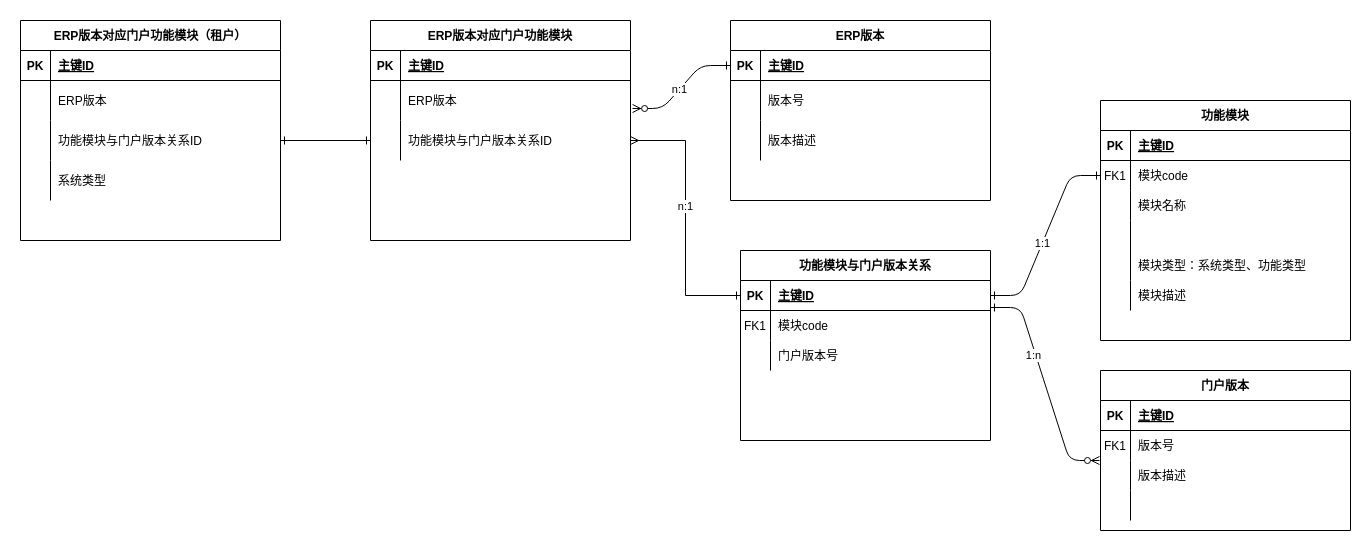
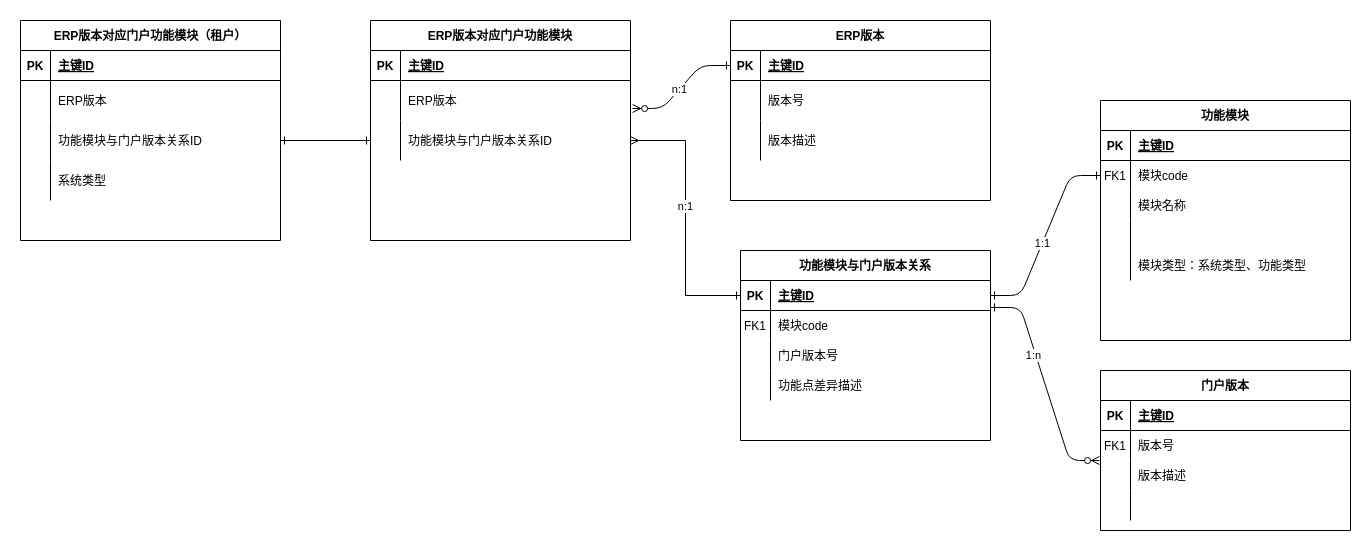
  <mxCell id="0" />
  <mxCell id="1" parent="0" />
  <mxCell id="2" value="" style="edgeStyle=entityRelationEdgeStyle;endArrow=ERzeroToMany;startArrow=ERone;endFill=1;startFill=0;entryX=1.008;entryY=0.7;entryDx=0;entryDy=0;entryPerimeter=0;" parent="1" source="38" target="66" edge="1"><mxGeometry width="100" height="100" relative="1" as="geometry"><mxPoint x="400" y="650" as="sourcePoint" /><mxPoint x="560" y="260" as="targetPoint" /></mxGeometry></mxCell>
  <mxCell id="3" value="n:1" style="edgeLabel;html=1;align=center;verticalAlign=middle;resizable=0;points=[];" vertex="1" connectable="0" parent="2"><mxGeometry x="0.053" y="-1" relative="1" as="geometry"><mxPoint as="offset" /></mxGeometry></mxCell>
  <mxCell id="4" value="" style="edgeStyle=entityRelationEdgeStyle;endArrow=ERone;startArrow=ERone;endFill=0;startFill=0;" parent="1" source="7" target="23" edge="1"><mxGeometry width="100" height="100" relative="1" as="geometry"><mxPoint x="460" y="110" as="sourcePoint" /><mxPoint x="520" y="135" as="targetPoint" /></mxGeometry></mxCell>
  <mxCell id="5" value="1:1" style="edgeLabel;html=1;align=center;verticalAlign=middle;resizable=0;points=[];" vertex="1" connectable="0" parent="4"><mxGeometry x="-0.089" y="1" relative="1" as="geometry"><mxPoint as="offset" /></mxGeometry></mxCell>
  <mxCell id="6" value="功能模块与门户版本关系" style="shape=table;startSize=30;container=1;collapsible=1;childLayout=tableLayout;fixedRows=1;rowLines=0;fontStyle=1;align=center;resizeLast=1;" parent="1" vertex="1"><mxGeometry x="740" y="250" width="250" height="190" as="geometry" /></mxCell>
  <mxCell id="7" value="" style="shape=partialRectangle;collapsible=0;dropTarget=0;pointerEvents=0;fillColor=none;points=[[0,0.5],[1,0.5]];portConstraint=eastwest;top=0;left=0;right=0;bottom=1;" parent="6" vertex="1"><mxGeometry y="30" width="250" height="30" as="geometry" /></mxCell>
  <mxCell id="8" value="PK" style="shape=partialRectangle;overflow=hidden;connectable=0;fillColor=none;top=0;left=0;bottom=0;right=0;fontStyle=1;" parent="7" vertex="1"><mxGeometry width="30" height="30" as="geometry" /></mxCell>
  <mxCell id="9" value="主键ID" style="shape=partialRectangle;overflow=hidden;connectable=0;fillColor=none;top=0;left=0;bottom=0;right=0;align=left;spacingLeft=6;fontStyle=5;" parent="7" vertex="1"><mxGeometry x="30" width="220" height="30" as="geometry" /></mxCell>
  <mxCell id="10" value="" style="shape=partialRectangle;collapsible=0;dropTarget=0;pointerEvents=0;fillColor=none;points=[[0,0.5],[1,0.5]];portConstraint=eastwest;top=0;left=0;right=0;bottom=0;" parent="6" vertex="1"><mxGeometry y="60" width="250" height="30" as="geometry" /></mxCell>
  <mxCell id="11" value="FK1" style="shape=partialRectangle;overflow=hidden;connectable=0;fillColor=none;top=0;left=0;bottom=0;right=0;" parent="10" vertex="1"><mxGeometry width="30" height="30" as="geometry" /></mxCell>
  <mxCell id="12" value="模块code" style="shape=partialRectangle;overflow=hidden;connectable=0;fillColor=none;top=0;left=0;bottom=0;right=0;align=left;spacingLeft=6;" parent="10" vertex="1"><mxGeometry x="30" width="220" height="30" as="geometry" /></mxCell>
  <mxCell id="13" value="" style="shape=partialRectangle;collapsible=0;dropTarget=0;pointerEvents=0;fillColor=none;points=[[0,0.5],[1,0.5]];portConstraint=eastwest;top=0;left=0;right=0;bottom=0;" parent="6" vertex="1"><mxGeometry y="90" width="250" height="30" as="geometry" /></mxCell>
  <mxCell id="14" value="" style="shape=partialRectangle;overflow=hidden;connectable=0;fillColor=none;top=0;left=0;bottom=0;right=0;" parent="13" vertex="1"><mxGeometry width="30" height="30" as="geometry" /></mxCell>
  <mxCell id="15" value="门户版本号" style="shape=partialRectangle;overflow=hidden;connectable=0;fillColor=none;top=0;left=0;bottom=0;right=0;align=left;spacingLeft=6;" parent="13" vertex="1"><mxGeometry x="30" width="220" height="30" as="geometry" /></mxCell>
  <mxCell id="16" value="" style="shape=partialRectangle;collapsible=0;dropTarget=0;pointerEvents=0;fillColor=none;points=[[0,0.5],[1,0.5]];portConstraint=eastwest;top=0;left=0;right=0;bottom=0;" vertex="1" parent="6"><mxGeometry y="120" width="250" height="30" as="geometry" /></mxCell>
  <mxCell id="17" value="" style="shape=partialRectangle;overflow=hidden;connectable=0;fillColor=none;top=0;left=0;bottom=0;right=0;" vertex="1" parent="16"><mxGeometry width="30" height="30" as="geometry" /></mxCell>
+ <mxCell id="18" value="功能点差异描述" style="shape=partialRectangle;overflow=hidden;connectable=0;fillColor=none;top=0;left=0;bottom=0;right=0;align=left;spacingLeft=6;" vertex="1" parent="16"><mxGeometry x="30" width="220" height="30" as="geometry" /></mxCell>
  <mxCell id="19" value="功能模块" style="shape=table;startSize=30;container=1;collapsible=1;childLayout=tableLayout;fixedRows=1;rowLines=0;fontStyle=1;align=center;resizeLast=1;" parent="1" vertex="1"><mxGeometry x="1100" y="100" width="250" height="240" as="geometry" /></mxCell>
  <mxCell id="20" value="" style="shape=partialRectangle;collapsible=0;dropTarget=0;pointerEvents=0;fillColor=none;points=[[0,0.5],[1,0.5]];portConstraint=eastwest;top=0;left=0;right=0;bottom=1;" parent="19" vertex="1"><mxGeometry y="30" width="250" height="30" as="geometry" /></mxCell>
  <mxCell id="21" value="PK" style="shape=partialRectangle;overflow=hidden;connectable=0;fillColor=none;top=0;left=0;bottom=0;right=0;fontStyle=1;" parent="20" vertex="1"><mxGeometry width="30" height="30" as="geometry" /></mxCell>
  <mxCell id="22" value="主键ID" style="shape=partialRectangle;overflow=hidden;connectable=0;fillColor=none;top=0;left=0;bottom=0;right=0;align=left;spacingLeft=6;fontStyle=5;" parent="20" vertex="1"><mxGeometry x="30" width="220" height="30" as="geometry" /></mxCell>
  <mxCell id="23" value="" style="shape=partialRectangle;collapsible=0;dropTarget=0;pointerEvents=0;fillColor=none;points=[[0,0.5],[1,0.5]];portConstraint=eastwest;top=0;left=0;right=0;bottom=0;" parent="19" vertex="1"><mxGeometry y="60" width="250" height="30" as="geometry" /></mxCell>
  <mxCell id="24" value="FK1" style="shape=partialRectangle;overflow=hidden;connectable=0;fillColor=none;top=0;left=0;bottom=0;right=0;" parent="23" vertex="1"><mxGeometry width="30" height="30" as="geometry" /></mxCell>
  <mxCell id="25" value="模块code" style="shape=partialRectangle;overflow=hidden;connectable=0;fillColor=none;top=0;left=0;bottom=0;right=0;align=left;spacingLeft=6;" parent="23" vertex="1"><mxGeometry x="30" width="220" height="30" as="geometry" /></mxCell>
  <mxCell id="26" value="" style="shape=partialRectangle;collapsible=0;dropTarget=0;pointerEvents=0;fillColor=none;points=[[0,0.5],[1,0.5]];portConstraint=eastwest;top=0;left=0;right=0;bottom=0;" parent="19" vertex="1"><mxGeometry y="90" width="250" height="30" as="geometry" /></mxCell>
  <mxCell id="27" value="" style="shape=partialRectangle;overflow=hidden;connectable=0;fillColor=none;top=0;left=0;bottom=0;right=0;" parent="26" vertex="1"><mxGeometry width="30" height="30" as="geometry" /></mxCell>
  <mxCell id="28" value="模块名称" style="shape=partialRectangle;overflow=hidden;connectable=0;fillColor=none;top=0;left=0;bottom=0;right=0;align=left;spacingLeft=6;" parent="26" vertex="1"><mxGeometry x="30" width="220" height="30" as="geometry" /></mxCell>
  <mxCell id="29" value="" style="shape=partialRectangle;collapsible=0;dropTarget=0;pointerEvents=0;fillColor=none;points=[[0,0.5],[1,0.5]];portConstraint=eastwest;top=0;left=0;right=0;bottom=0;" vertex="1" parent="19"><mxGeometry y="120" width="250" height="30" as="geometry" /></mxCell>
  <mxCell id="30" value="" style="shape=partialRectangle;overflow=hidden;connectable=0;fillColor=none;top=0;left=0;bottom=0;right=0;" vertex="1" parent="29"><mxGeometry width="30" height="30" as="geometry" /></mxCell>
  <mxCell id="31" value="" style="shape=partialRectangle;collapsible=0;dropTarget=0;pointerEvents=0;fillColor=none;points=[[0,0.5],[1,0.5]];portConstraint=eastwest;top=0;left=0;right=0;bottom=0;" vertex="1" parent="19"><mxGeometry y="150" width="250" height="30" as="geometry" /></mxCell>
  <mxCell id="32" value="" style="shape=partialRectangle;overflow=hidden;connectable=0;fillColor=none;top=0;left=0;bottom=0;right=0;" vertex="1" parent="31"><mxGeometry width="30" height="30" as="geometry" /></mxCell>
  <mxCell id="33" value="模块类型：系统类型、功能类型" style="shape=partialRectangle;overflow=hidden;connectable=0;fillColor=none;top=0;left=0;bottom=0;right=0;align=left;spacingLeft=6;" vertex="1" parent="31"><mxGeometry x="30" width="220" height="30" as="geometry" /></mxCell>
  <mxCell id="34" value="" style="shape=partialRectangle;collapsible=0;dropTarget=0;pointerEvents=0;fillColor=none;points=[[0,0.5],[1,0.5]];portConstraint=eastwest;top=0;left=0;right=0;bottom=0;" vertex="1" parent="19"><mxGeometry y="180" width="250" height="30" as="geometry" /></mxCell>
  <mxCell id="35" value="" style="shape=partialRectangle;overflow=hidden;connectable=0;fillColor=none;top=0;left=0;bottom=0;right=0;" vertex="1" parent="34"><mxGeometry width="30" height="30" as="geometry" /></mxCell>
- <mxCell id="36" value="模块描述" style="shape=partialRectangle;overflow=hidden;connectable=0;fillColor=none;top=0;left=0;bottom=0;right=0;align=left;spacingLeft=6;" vertex="1" parent="34"><mxGeometry x="30" width="220" height="30" as="geometry" /></mxCell>
  <mxCell id="37" value="ERP版本" style="shape=table;startSize=30;container=1;collapsible=1;childLayout=tableLayout;fixedRows=1;rowLines=0;fontStyle=1;align=center;resizeLast=1;" parent="1" vertex="1"><mxGeometry x="730" y="20" width="260" height="180" as="geometry" /></mxCell>
  <mxCell id="38" value="" style="shape=partialRectangle;collapsible=0;dropTarget=0;pointerEvents=0;fillColor=none;points=[[0,0.5],[1,0.5]];portConstraint=eastwest;top=0;left=0;right=0;bottom=1;" parent="37" vertex="1"><mxGeometry y="30" width="260" height="30" as="geometry" /></mxCell>
  <mxCell id="39" value="PK" style="shape=partialRectangle;overflow=hidden;connectable=0;fillColor=none;top=0;left=0;bottom=0;right=0;fontStyle=1;" parent="38" vertex="1"><mxGeometry width="30" height="30" as="geometry" /></mxCell>
  <mxCell id="40" value="主键ID" style="shape=partialRectangle;overflow=hidden;connectable=0;fillColor=none;top=0;left=0;bottom=0;right=0;align=left;spacingLeft=6;fontStyle=5;" parent="38" vertex="1"><mxGeometry x="30" width="230" height="30" as="geometry" /></mxCell>
  <mxCell id="41" value="" style="shape=partialRectangle;collapsible=0;dropTarget=0;pointerEvents=0;fillColor=none;points=[[0,0.5],[1,0.5]];portConstraint=eastwest;top=0;left=0;right=0;bottom=0;" parent="37" vertex="1"><mxGeometry y="60" width="260" height="40" as="geometry" /></mxCell>
  <mxCell id="42" value="" style="shape=partialRectangle;overflow=hidden;connectable=0;fillColor=none;top=0;left=0;bottom=0;right=0;" parent="41" vertex="1"><mxGeometry width="30" height="40" as="geometry" /></mxCell>
  <mxCell id="43" value="版本号" style="shape=partialRectangle;overflow=hidden;connectable=0;fillColor=none;top=0;left=0;bottom=0;right=0;align=left;spacingLeft=6;" parent="41" vertex="1"><mxGeometry x="30" width="230" height="40" as="geometry" /></mxCell>
  <mxCell id="44" value="" style="shape=partialRectangle;collapsible=0;dropTarget=0;pointerEvents=0;fillColor=none;points=[[0,0.5],[1,0.5]];portConstraint=eastwest;top=0;left=0;right=0;bottom=0;" vertex="1" parent="37"><mxGeometry y="100" width="260" height="40" as="geometry" /></mxCell>
  <mxCell id="45" value="" style="shape=partialRectangle;overflow=hidden;connectable=0;fillColor=none;top=0;left=0;bottom=0;right=0;" vertex="1" parent="44"><mxGeometry width="30" height="40" as="geometry" /></mxCell>
  <mxCell id="46" value="版本描述" style="shape=partialRectangle;overflow=hidden;connectable=0;fillColor=none;top=0;left=0;bottom=0;right=0;align=left;spacingLeft=6;" vertex="1" parent="44"><mxGeometry x="30" width="230" height="40" as="geometry" /></mxCell>
  <mxCell id="47" value="门户版本" style="shape=table;startSize=30;container=1;collapsible=1;childLayout=tableLayout;fixedRows=1;rowLines=0;fontStyle=1;align=center;resizeLast=1;" vertex="1" parent="1"><mxGeometry x="1100" y="370" width="250" height="160" as="geometry" /></mxCell>
  <mxCell id="48" value="" style="shape=partialRectangle;collapsible=0;dropTarget=0;pointerEvents=0;fillColor=none;points=[[0,0.5],[1,0.5]];portConstraint=eastwest;top=0;left=0;right=0;bottom=1;" vertex="1" parent="47"><mxGeometry y="30" width="250" height="30" as="geometry" /></mxCell>
  <mxCell id="49" value="PK" style="shape=partialRectangle;overflow=hidden;connectable=0;fillColor=none;top=0;left=0;bottom=0;right=0;fontStyle=1;" vertex="1" parent="48"><mxGeometry width="30" height="30" as="geometry" /></mxCell>
  <mxCell id="50" value="主键ID" style="shape=partialRectangle;overflow=hidden;connectable=0;fillColor=none;top=0;left=0;bottom=0;right=0;align=left;spacingLeft=6;fontStyle=5;" vertex="1" parent="48"><mxGeometry x="30" width="220" height="30" as="geometry" /></mxCell>
  <mxCell id="51" value="" style="shape=partialRectangle;collapsible=0;dropTarget=0;pointerEvents=0;fillColor=none;points=[[0,0.5],[1,0.5]];portConstraint=eastwest;top=0;left=0;right=0;bottom=0;" vertex="1" parent="47"><mxGeometry y="60" width="250" height="30" as="geometry" /></mxCell>
  <mxCell id="52" value="FK1" style="shape=partialRectangle;overflow=hidden;connectable=0;fillColor=none;top=0;left=0;bottom=0;right=0;" vertex="1" parent="51"><mxGeometry width="30" height="30" as="geometry" /></mxCell>
  <mxCell id="53" value="版本号" style="shape=partialRectangle;overflow=hidden;connectable=0;fillColor=none;top=0;left=0;bottom=0;right=0;align=left;spacingLeft=6;" vertex="1" parent="51"><mxGeometry x="30" width="220" height="30" as="geometry" /></mxCell>
  <mxCell id="54" value="" style="shape=partialRectangle;collapsible=0;dropTarget=0;pointerEvents=0;fillColor=none;points=[[0,0.5],[1,0.5]];portConstraint=eastwest;top=0;left=0;right=0;bottom=0;" vertex="1" parent="47"><mxGeometry y="90" width="250" height="30" as="geometry" /></mxCell>
  <mxCell id="55" value="" style="shape=partialRectangle;overflow=hidden;connectable=0;fillColor=none;top=0;left=0;bottom=0;right=0;" vertex="1" parent="54"><mxGeometry width="30" height="30" as="geometry" /></mxCell>
  <mxCell id="56" value="版本描述" style="shape=partialRectangle;overflow=hidden;connectable=0;fillColor=none;top=0;left=0;bottom=0;right=0;align=left;spacingLeft=6;" vertex="1" parent="54"><mxGeometry x="30" width="220" height="30" as="geometry" /></mxCell>
  <mxCell id="57" value="" style="shape=partialRectangle;collapsible=0;dropTarget=0;pointerEvents=0;fillColor=none;points=[[0,0.5],[1,0.5]];portConstraint=eastwest;top=0;left=0;right=0;bottom=0;" vertex="1" parent="47"><mxGeometry y="120" width="250" height="30" as="geometry" /></mxCell>
  <mxCell id="58" value="" style="shape=partialRectangle;overflow=hidden;connectable=0;fillColor=none;top=0;left=0;bottom=0;right=0;" vertex="1" parent="57"><mxGeometry width="30" height="30" as="geometry" /></mxCell>
  <mxCell id="59" value="" style="shape=partialRectangle;overflow=hidden;connectable=0;fillColor=none;top=0;left=0;bottom=0;right=0;align=left;spacingLeft=6;" vertex="1" parent="57"><mxGeometry x="30" width="220" height="30" as="geometry" /></mxCell>
  <mxCell id="60" value="" style="edgeStyle=entityRelationEdgeStyle;endArrow=ERzeroToMany;startArrow=ERone;endFill=1;startFill=0;entryX=-0.004;entryY=1;entryDx=0;entryDy=0;entryPerimeter=0;exitX=1;exitY=0.9;exitDx=0;exitDy=0;exitPerimeter=0;" edge="1" parent="1" source="7" target="51"><mxGeometry width="100" height="100" relative="1" as="geometry"><mxPoint x="740" y="90" as="sourcePoint" /><mxPoint x="875" y="120" as="targetPoint" /></mxGeometry></mxCell>
  <mxCell id="61" value="1:n" style="edgeLabel;html=1;align=center;verticalAlign=middle;resizable=0;points=[];" vertex="1" connectable="0" parent="60"><mxGeometry x="-0.28" y="-3" relative="1" as="geometry"><mxPoint as="offset" /></mxGeometry></mxCell>
  <mxCell id="62" value="ERP版本对应门户功能模块" style="shape=table;startSize=30;container=1;collapsible=1;childLayout=tableLayout;fixedRows=1;rowLines=0;fontStyle=1;align=center;resizeLast=1;" vertex="1" parent="1"><mxGeometry x="370" y="20" width="260" height="220" as="geometry" /></mxCell>
  <mxCell id="63" value="" style="shape=partialRectangle;collapsible=0;dropTarget=0;pointerEvents=0;fillColor=none;points=[[0,0.5],[1,0.5]];portConstraint=eastwest;top=0;left=0;right=0;bottom=1;" vertex="1" parent="62"><mxGeometry y="30" width="260" height="30" as="geometry" /></mxCell>
  <mxCell id="64" value="PK" style="shape=partialRectangle;overflow=hidden;connectable=0;fillColor=none;top=0;left=0;bottom=0;right=0;fontStyle=1;" vertex="1" parent="63"><mxGeometry width="30" height="30" as="geometry" /></mxCell>
  <mxCell id="65" value="主键ID" style="shape=partialRectangle;overflow=hidden;connectable=0;fillColor=none;top=0;left=0;bottom=0;right=0;align=left;spacingLeft=6;fontStyle=5;" vertex="1" parent="63"><mxGeometry x="30" width="230" height="30" as="geometry" /></mxCell>
  <mxCell id="66" value="" style="shape=partialRectangle;collapsible=0;dropTarget=0;pointerEvents=0;fillColor=none;points=[[0,0.5],[1,0.5]];portConstraint=eastwest;top=0;left=0;right=0;bottom=0;" vertex="1" parent="62"><mxGeometry y="60" width="260" height="40" as="geometry" /></mxCell>
  <mxCell id="67" value="" style="shape=partialRectangle;overflow=hidden;connectable=0;fillColor=none;top=0;left=0;bottom=0;right=0;" vertex="1" parent="66"><mxGeometry width="30" height="40" as="geometry" /></mxCell>
  <mxCell id="68" value="ERP版本" style="shape=partialRectangle;overflow=hidden;connectable=0;fillColor=none;top=0;left=0;bottom=0;right=0;align=left;spacingLeft=6;" vertex="1" parent="66"><mxGeometry x="30" width="230" height="40" as="geometry" /></mxCell>
  <mxCell id="69" value="" style="shape=partialRectangle;collapsible=0;dropTarget=0;pointerEvents=0;fillColor=none;points=[[0,0.5],[1,0.5]];portConstraint=eastwest;top=0;left=0;right=0;bottom=0;" vertex="1" parent="62"><mxGeometry y="100" width="260" height="40" as="geometry" /></mxCell>
  <mxCell id="70" value="" style="shape=partialRectangle;overflow=hidden;connectable=0;fillColor=none;top=0;left=0;bottom=0;right=0;" vertex="1" parent="69"><mxGeometry width="30" height="40" as="geometry" /></mxCell>
  <mxCell id="71" value="功能模块与门户版本关系ID" style="shape=partialRectangle;overflow=hidden;connectable=0;fillColor=none;top=0;left=0;bottom=0;right=0;align=left;spacingLeft=6;" vertex="1" parent="69"><mxGeometry x="30" width="230" height="40" as="geometry" /></mxCell>
  <mxCell id="72" style="edgeStyle=orthogonalEdgeStyle;rounded=0;orthogonalLoop=1;jettySize=auto;html=1;exitX=0;exitY=0.5;exitDx=0;exitDy=0;entryX=1;entryY=0.5;entryDx=0;entryDy=0;endArrow=ERmany;endFill=0;startArrow=ERone;startFill=0;" edge="1" parent="1" source="7" target="69"><mxGeometry relative="1" as="geometry" /></mxCell>
  <mxCell id="73" value="n:1" style="edgeLabel;html=1;align=center;verticalAlign=middle;resizable=0;points=[];" vertex="1" connectable="0" parent="72"><mxGeometry x="0.094" y="1" relative="1" as="geometry"><mxPoint as="offset" /></mxGeometry></mxCell>
  <mxCell id="74" value="ERP版本对应门户功能模块（租户）" style="shape=table;startSize=30;container=1;collapsible=1;childLayout=tableLayout;fixedRows=1;rowLines=0;fontStyle=1;align=center;resizeLast=1;" vertex="1" parent="1"><mxGeometry x="20" y="20" width="260" height="220" as="geometry" /></mxCell>
  <mxCell id="75" value="" style="shape=partialRectangle;collapsible=0;dropTarget=0;pointerEvents=0;fillColor=none;points=[[0,0.5],[1,0.5]];portConstraint=eastwest;top=0;left=0;right=0;bottom=1;" vertex="1" parent="74"><mxGeometry y="30" width="260" height="30" as="geometry" /></mxCell>
  <mxCell id="76" value="PK" style="shape=partialRectangle;overflow=hidden;connectable=0;fillColor=none;top=0;left=0;bottom=0;right=0;fontStyle=1;" vertex="1" parent="75"><mxGeometry width="30" height="30" as="geometry" /></mxCell>
  <mxCell id="77" value="主键ID" style="shape=partialRectangle;overflow=hidden;connectable=0;fillColor=none;top=0;left=0;bottom=0;right=0;align=left;spacingLeft=6;fontStyle=5;" vertex="1" parent="75"><mxGeometry x="30" width="230" height="30" as="geometry" /></mxCell>
  <mxCell id="78" value="" style="shape=partialRectangle;collapsible=0;dropTarget=0;pointerEvents=0;fillColor=none;points=[[0,0.5],[1,0.5]];portConstraint=eastwest;top=0;left=0;right=0;bottom=0;" vertex="1" parent="74"><mxGeometry y="60" width="260" height="40" as="geometry" /></mxCell>
  <mxCell id="79" value="" style="shape=partialRectangle;overflow=hidden;connectable=0;fillColor=none;top=0;left=0;bottom=0;right=0;" vertex="1" parent="78"><mxGeometry width="30" height="40" as="geometry" /></mxCell>
  <mxCell id="80" value="ERP版本" style="shape=partialRectangle;overflow=hidden;connectable=0;fillColor=none;top=0;left=0;bottom=0;right=0;align=left;spacingLeft=6;" vertex="1" parent="78"><mxGeometry x="30" width="230" height="40" as="geometry" /></mxCell>
  <mxCell id="81" value="" style="shape=partialRectangle;collapsible=0;dropTarget=0;pointerEvents=0;fillColor=none;points=[[0,0.5],[1,0.5]];portConstraint=eastwest;top=0;left=0;right=0;bottom=0;" vertex="1" parent="74"><mxGeometry y="100" width="260" height="40" as="geometry" /></mxCell>
  <mxCell id="82" value="" style="shape=partialRectangle;overflow=hidden;connectable=0;fillColor=none;top=0;left=0;bottom=0;right=0;" vertex="1" parent="81"><mxGeometry width="30" height="40" as="geometry" /></mxCell>
  <mxCell id="83" value="功能模块与门户版本关系ID" style="shape=partialRectangle;overflow=hidden;connectable=0;fillColor=none;top=0;left=0;bottom=0;right=0;align=left;spacingLeft=6;" vertex="1" parent="81"><mxGeometry x="30" width="230" height="40" as="geometry" /></mxCell>
  <mxCell id="84" value="" style="shape=partialRectangle;collapsible=0;dropTarget=0;pointerEvents=0;fillColor=none;points=[[0,0.5],[1,0.5]];portConstraint=eastwest;top=0;left=0;right=0;bottom=0;" vertex="1" parent="74"><mxGeometry y="140" width="260" height="40" as="geometry" /></mxCell>
  <mxCell id="85" value="" style="shape=partialRectangle;overflow=hidden;connectable=0;fillColor=none;top=0;left=0;bottom=0;right=0;" vertex="1" parent="84"><mxGeometry width="30" height="40" as="geometry" /></mxCell>
  <mxCell id="86" value="系统类型" style="shape=partialRectangle;overflow=hidden;connectable=0;fillColor=none;top=0;left=0;bottom=0;right=0;align=left;spacingLeft=6;" vertex="1" parent="84"><mxGeometry x="30" width="230" height="40" as="geometry" /></mxCell>
  <mxCell id="87" style="edgeStyle=orthogonalEdgeStyle;rounded=0;orthogonalLoop=1;jettySize=auto;html=1;exitX=1;exitY=0.5;exitDx=0;exitDy=0;entryX=0;entryY=0.5;entryDx=0;entryDy=0;startArrow=ERone;startFill=0;endArrow=ERone;endFill=0;" edge="1" parent="1" source="81" target="69"><mxGeometry relative="1" as="geometry" /></mxCell>
